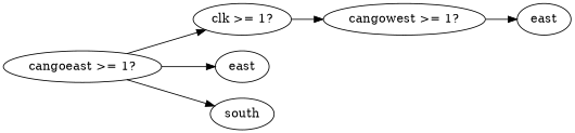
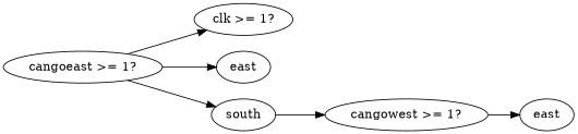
  digraph {
    rankdir=LR
    n1 [label="clk >= 1?"]
    n2 [label="cangowest >= 1?"]
    n3 [label="cangoeast >= 1?"]
    n4 [label=east]
    n5 [label=south]
    n6 [label=east]
-   n1 -> n2
+   n5 -> n2
    n2 -> n6
    n3 -> n1
    n3 -> n4
    n3 -> n5
  }
